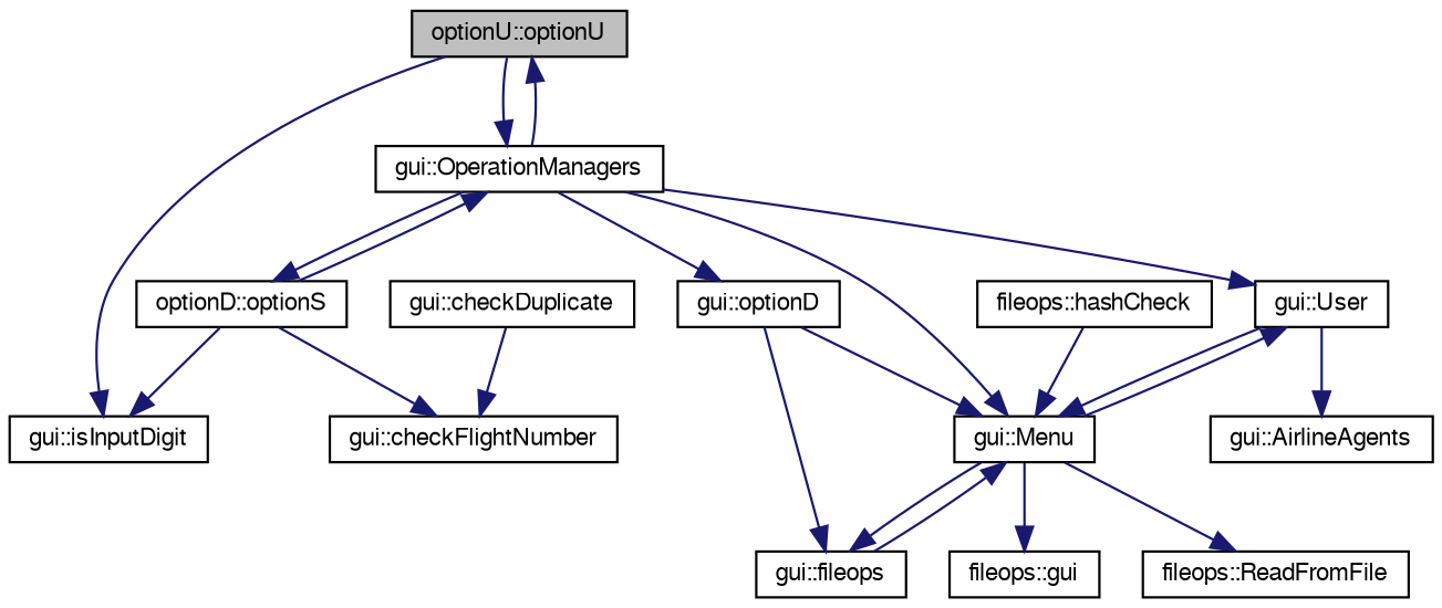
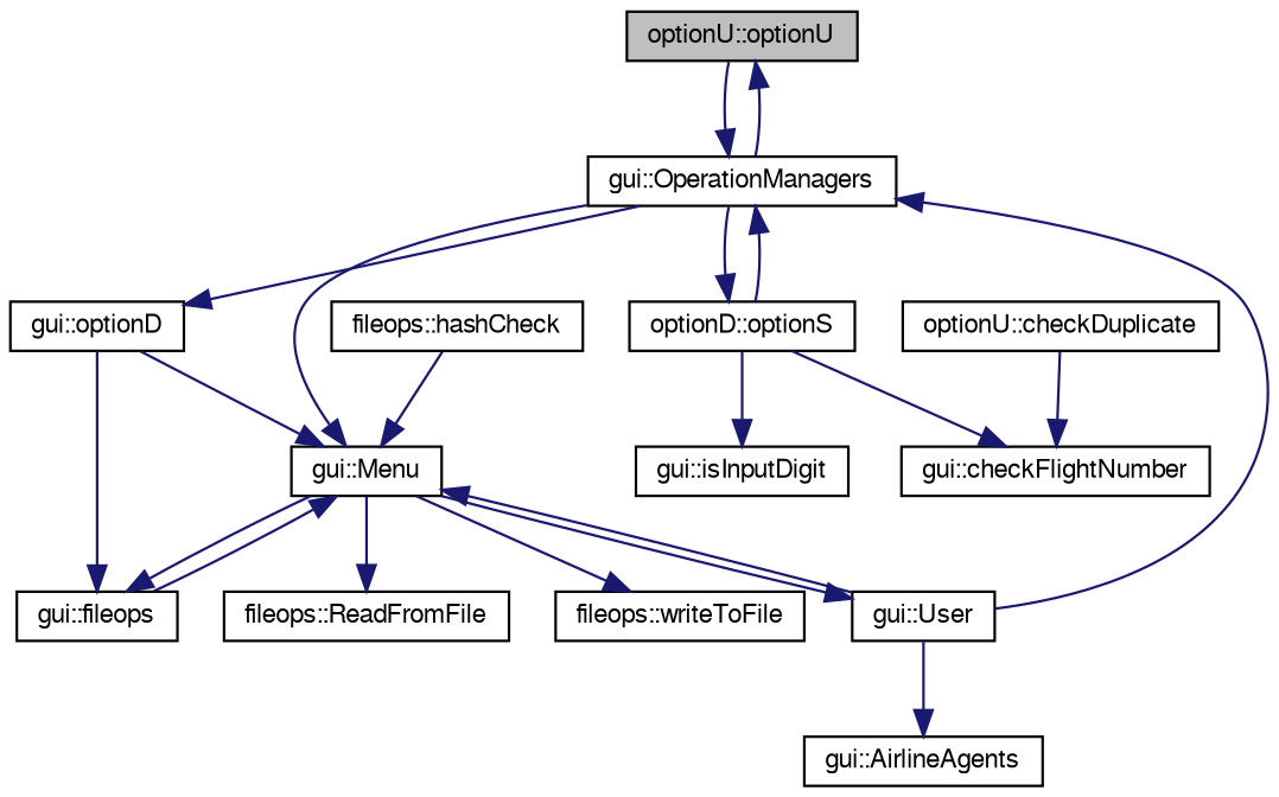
  digraph {
    rankdir=TB
    node [color=black fillcolor=white fontname=FreeSans fontsize=10 shape=record style=filled]
    edge [color=midnightblue fontname=FreeSans fontsize=10 labelfontname=FreeSans labelfontsize=10 style=solid]
    n1 [fillcolor=grey75 fontcolor=black height=0.2 label="optionU::optionU" width=0.4]
    n2 [height=0.2 label="gui::isInputDigit" width=0.4]
    n3 [height=0.2 label="gui::OperationManagers" width=0.4]
    n4 [height=0.2 label="gui::Menu" width=0.4]
    n5 [height=0.2 label="gui::optionD" width=0.4]
    n6 [height=0.2 label="optionD::optionS" width=0.4]
    n7 [height=0.2 label="fileops::ReadFromFile" width=0.4]
    n8 [height=0.2 label="gui::fileops" width=0.4]
    n9 [height=0.2 label="gui::User" width=0.4]
-   n10 [height=0.2 label="fileops::gui" width=0.4]
+   n10 [height=0.2 label="fileops::writeToFile" width=0.4]
    n11 [height=0.2 label="gui::checkFlightNumber" width=0.4]
    n12 [height=0.2 label="fileops::hashCheck" width=0.4]
    n13 [height=0.2 label="gui::AirlineAgents" width=0.4]
-   n14 [height=0.2 label="gui::checkDuplicate" width=0.4]
-   n1 -> n2
+   n14 [height=0.2 label="optionU::checkDuplicate" width=0.4]
    n1 -> n3
    n3 -> n1
    n3 -> n4
    n3 -> n5
    n3 -> n6
    n4 -> n7
    n4 -> n8
    n4 -> n9
    n4 -> n10
    n5 -> n4
    n5 -> n8
    n6 -> n2
    n6 -> n3
    n6 -> n11
    n8 -> n4
-   n3 -> n9
+   n9 -> n3
    n9 -> n4
    n9 -> n13
    n12 -> n4
    n14 -> n11
  }
